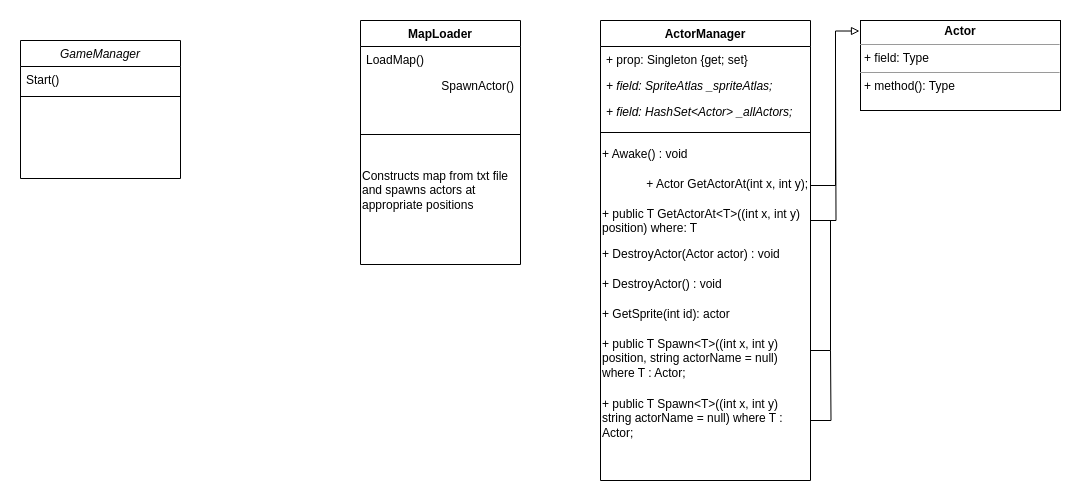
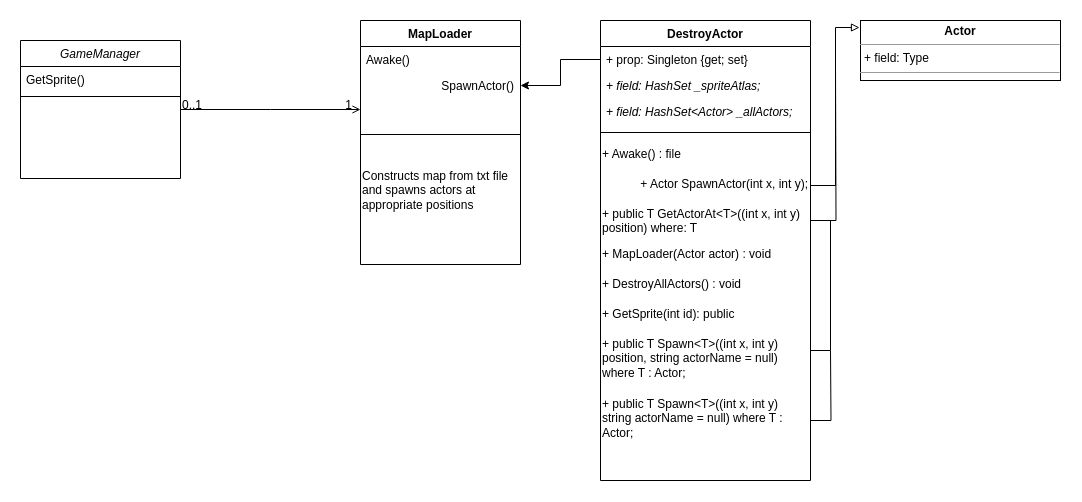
  <mxCell id="0" />
  <mxCell id="1" parent="0" />
  <mxCell id="2" value="GameManager" style="swimlane;fontStyle=2;align=center;verticalAlign=top;childLayout=stackLayout;horizontal=1;startSize=26;horizontalStack=0;resizeParent=1;resizeLast=0;collapsible=1;marginBottom=0;rounded=0;shadow=0;strokeWidth=1;" parent="1" vertex="1"><mxGeometry x="20" y="40" width="160" height="138" as="geometry"><mxRectangle x="230" y="140" width="160" height="26" as="alternateBounds" /></mxGeometry></mxCell>
- <mxCell id="3" value="Start()" style="text;align=left;verticalAlign=top;spacingLeft=4;spacingRight=4;overflow=hidden;rotatable=0;points=[[0,0.5],[1,0.5]];portConstraint=eastwest;" parent="2" vertex="1"><mxGeometry y="26" width="160" height="26" as="geometry" /></mxCell>
+ <mxCell id="3" value="GetSprite()" style="text;align=left;verticalAlign=top;spacingLeft=4;spacingRight=4;overflow=hidden;rotatable=0;points=[[0,0.5],[1,0.5]];portConstraint=eastwest;" parent="2" vertex="1"><mxGeometry y="26" width="160" height="26" as="geometry" /></mxCell>
  <mxCell id="4" value="" style="line;html=1;strokeWidth=1;align=left;verticalAlign=middle;spacingTop=-1;spacingLeft=3;spacingRight=3;rotatable=0;labelPosition=right;points=[];portConstraint=eastwest;" parent="2" vertex="1"><mxGeometry y="52" width="160" height="8" as="geometry" /></mxCell>
  <mxCell id="5" value="MapLoader" style="swimlane;fontStyle=1;align=center;verticalAlign=top;childLayout=stackLayout;horizontal=1;startSize=26;horizontalStack=0;resizeParent=1;resizeLast=0;collapsible=1;marginBottom=0;rounded=0;shadow=0;strokeWidth=1;" parent="1" vertex="1"><mxGeometry x="360" y="20" width="160" height="244" as="geometry"><mxRectangle x="550" y="140" width="160" height="26" as="alternateBounds" /></mxGeometry></mxCell>
- <mxCell id="6" value="LoadMap()" style="text;align=left;verticalAlign=top;spacingLeft=4;spacingRight=4;overflow=hidden;rotatable=0;points=[[0,0.5],[1,0.5]];portConstraint=eastwest;" parent="5" vertex="1"><mxGeometry y="26" width="160" height="26" as="geometry" /></mxCell>
+ <mxCell id="6" value="Awake()" style="text;align=left;verticalAlign=top;spacingLeft=4;spacingRight=4;overflow=hidden;rotatable=0;points=[[0,0.5],[1,0.5]];portConstraint=eastwest;" parent="5" vertex="1"><mxGeometry y="26" width="160" height="26" as="geometry" /></mxCell>
  <mxCell id="7" value="SpawnActor()" style="text;align=right;verticalAlign=top;spacingLeft=4;spacingRight=4;overflow=hidden;rotatable=0;points=[[0,0.5],[1,0.5]];portConstraint=eastwest;rounded=0;shadow=0;html=0;" parent="5" vertex="1"><mxGeometry y="52" width="160" height="26" as="geometry" /></mxCell>
  <mxCell id="8" value="" style="line;html=1;strokeWidth=1;align=left;verticalAlign=middle;spacingTop=-1;spacingLeft=3;spacingRight=3;rotatable=0;labelPosition=right;points=[];portConstraint=eastwest;" parent="5" vertex="1"><mxGeometry y="78" width="160" height="72" as="geometry" /></mxCell>
  <mxCell id="9" value="&lt;div&gt;Constructs map from txt file and spawns actors at appropriate positions&lt;/div&gt;&lt;div&gt;&lt;br&gt;&lt;/div&gt;" style="text;html=1;strokeColor=none;fillColor=none;align=left;verticalAlign=middle;whiteSpace=wrap;rounded=0;" parent="5" vertex="1"><mxGeometry y="150" width="160" height="54" as="geometry" /></mxCell>
- <mxCell id="13" value="ActorManager" style="swimlane;fontStyle=1;align=center;verticalAlign=top;childLayout=stackLayout;horizontal=1;startSize=26;horizontalStack=0;resizeParent=1;resizeLast=0;collapsible=1;marginBottom=0;rounded=0;shadow=0;strokeWidth=1;" parent="1" vertex="1"><mxGeometry x="600" y="20" width="210" height="460" as="geometry"><mxRectangle x="550" y="140" width="160" height="26" as="alternateBounds" /></mxGeometry></mxCell>
+ <mxCell id="10" value="" style="endArrow=open;shadow=0;strokeWidth=1;rounded=0;endFill=1;edgeStyle=elbowEdgeStyle;elbow=vertical;" parent="1" source="2" target="5" edge="1"><mxGeometry x="0.5" y="41" relative="1" as="geometry"><mxPoint x="290" y="182" as="sourcePoint" /><mxPoint x="450" y="182" as="targetPoint" /><mxPoint x="-40" y="32" as="offset" /></mxGeometry></mxCell>
+ <mxCell id="11" value="0..1" style="resizable=0;align=left;verticalAlign=bottom;labelBackgroundColor=none;fontSize=12;" parent="10" connectable="0" vertex="1"><mxGeometry x="-1" relative="1" as="geometry"><mxPoint y="4" as="offset" /></mxGeometry></mxCell>
+ <mxCell id="12" value="1" style="resizable=0;align=right;verticalAlign=bottom;labelBackgroundColor=none;fontSize=12;" parent="10" connectable="0" vertex="1"><mxGeometry x="1" relative="1" as="geometry"><mxPoint x="-7" y="4" as="offset" /></mxGeometry></mxCell>
+ <mxCell id="13" value="DestroyActor" style="swimlane;fontStyle=1;align=center;verticalAlign=top;childLayout=stackLayout;horizontal=1;startSize=26;horizontalStack=0;resizeParent=1;resizeLast=0;collapsible=1;marginBottom=0;rounded=0;shadow=0;strokeWidth=1;" parent="1" vertex="1"><mxGeometry x="600" y="20" width="210" height="460" as="geometry"><mxRectangle x="550" y="140" width="160" height="26" as="alternateBounds" /></mxGeometry></mxCell>
  <mxCell id="14" value="+ prop: Singleton {get; set}" style="text;align=left;verticalAlign=top;spacingLeft=4;spacingRight=4;overflow=hidden;rotatable=0;points=[[0,0.5],[1,0.5]];portConstraint=eastwest;" parent="13" vertex="1"><mxGeometry y="26" width="210" height="26" as="geometry" /></mxCell>
- <mxCell id="15" value="+ field: SpriteAtlas _spriteAtlas;" style="text;align=left;verticalAlign=top;spacingLeft=4;spacingRight=4;overflow=hidden;rotatable=0;points=[[0,0.5],[1,0.5]];portConstraint=eastwest;rounded=0;shadow=0;html=0;fontStyle=2" parent="13" vertex="1"><mxGeometry y="52" width="210" height="26" as="geometry" /></mxCell>
+ <mxCell id="15" value="+ field: HashSet _spriteAtlas;" style="text;align=left;verticalAlign=top;spacingLeft=4;spacingRight=4;overflow=hidden;rotatable=0;points=[[0,0.5],[1,0.5]];portConstraint=eastwest;rounded=0;shadow=0;html=0;fontStyle=2" parent="13" vertex="1"><mxGeometry y="52" width="210" height="26" as="geometry" /></mxCell>
  <mxCell id="16" value="+ field: HashSet&lt;Actor&gt; _allActors;" style="text;align=left;verticalAlign=top;spacingLeft=4;spacingRight=4;overflow=hidden;rotatable=0;points=[[0,0.5],[1,0.5]];portConstraint=eastwest;rounded=0;shadow=0;html=0;fontStyle=2" parent="13" vertex="1"><mxGeometry y="78" width="210" height="26" as="geometry" /></mxCell>
  <mxCell id="17" value="" style="line;html=1;strokeWidth=1;align=left;verticalAlign=middle;spacingTop=-1;spacingLeft=3;spacingRight=3;rotatable=0;labelPosition=right;points=[];portConstraint=eastwest;" parent="13" vertex="1"><mxGeometry y="104" width="210" height="16" as="geometry" /></mxCell>
- <mxCell id="18" value="&lt;div&gt;+ Awake() : void&lt;/div&gt;&lt;div&gt;&lt;br&gt;&lt;/div&gt;" style="text;html=1;strokeColor=none;fillColor=none;align=left;verticalAlign=top;whiteSpace=wrap;rounded=0;" parent="13" vertex="1"><mxGeometry y="120" width="210" height="30" as="geometry" /></mxCell>
- <mxCell id="19" value="&lt;div&gt;&lt;div&gt;+ Actor GetActorAt(int x, int y);&lt;/div&gt;&lt;div&gt;&lt;br&gt;&lt;/div&gt;&lt;/div&gt;" style="text;html=1;strokeColor=none;fillColor=none;align=right;verticalAlign=top;whiteSpace=wrap;rounded=0;" parent="13" vertex="1"><mxGeometry y="150" width="210" height="30" as="geometry" /></mxCell>
+ <mxCell id="18" value="&lt;div&gt;+ Awake() : file&lt;/div&gt;&lt;div&gt;&lt;br&gt;&lt;/div&gt;" style="text;html=1;strokeColor=none;fillColor=none;align=left;verticalAlign=top;whiteSpace=wrap;rounded=0;" parent="13" vertex="1"><mxGeometry y="120" width="210" height="30" as="geometry" /></mxCell>
+ <mxCell id="19" value="&lt;div&gt;&lt;div&gt;+ Actor SpawnActor(int x, int y);&lt;/div&gt;&lt;div&gt;&lt;br&gt;&lt;/div&gt;&lt;/div&gt;" style="text;html=1;strokeColor=none;fillColor=none;align=right;verticalAlign=top;whiteSpace=wrap;rounded=0;" parent="13" vertex="1"><mxGeometry y="150" width="210" height="30" as="geometry" /></mxCell>
  <mxCell id="20" value="&lt;div&gt;+ public T GetActorAt&amp;lt;T&amp;gt;((int x, int y) position) where: T&lt;/div&gt;" style="text;html=1;strokeColor=none;fillColor=none;align=left;verticalAlign=top;whiteSpace=wrap;rounded=0;" parent="13" vertex="1"><mxGeometry y="180" width="210" height="40" as="geometry" /></mxCell>
- <mxCell id="21" value="&lt;div&gt;+ DestroyActor(Actor actor) : void&lt;/div&gt;" style="text;html=1;strokeColor=none;fillColor=none;align=left;verticalAlign=top;whiteSpace=wrap;rounded=0;" parent="13" vertex="1"><mxGeometry y="220" width="210" height="30" as="geometry" /></mxCell>
- <mxCell id="22" value="&lt;div&gt;+ DestroyActor() : void&lt;/div&gt;" style="text;html=1;strokeColor=none;fillColor=none;align=left;verticalAlign=top;whiteSpace=wrap;rounded=0;" parent="13" vertex="1"><mxGeometry y="250" width="210" height="30" as="geometry" /></mxCell>
- <mxCell id="23" value="&lt;div&gt;+ GetSprite(int id): actor&lt;/div&gt;" style="text;html=1;strokeColor=none;fillColor=none;align=left;verticalAlign=top;whiteSpace=wrap;rounded=0;" parent="13" vertex="1"><mxGeometry y="280" width="210" height="30" as="geometry" /></mxCell>
+ <mxCell id="21" value="&lt;div&gt;+ MapLoader(Actor actor) : void&lt;/div&gt;" style="text;html=1;strokeColor=none;fillColor=none;align=left;verticalAlign=top;whiteSpace=wrap;rounded=0;" parent="13" vertex="1"><mxGeometry y="220" width="210" height="30" as="geometry" /></mxCell>
+ <mxCell id="22" value="&lt;div&gt;+ DestroyAllActors() : void&lt;/div&gt;" style="text;html=1;strokeColor=none;fillColor=none;align=left;verticalAlign=top;whiteSpace=wrap;rounded=0;" parent="13" vertex="1"><mxGeometry y="250" width="210" height="30" as="geometry" /></mxCell>
+ <mxCell id="23" value="&lt;div&gt;+ GetSprite(int id): public&lt;/div&gt;" style="text;html=1;strokeColor=none;fillColor=none;align=left;verticalAlign=top;whiteSpace=wrap;rounded=0;" parent="13" vertex="1"><mxGeometry y="280" width="210" height="30" as="geometry" /></mxCell>
  <mxCell id="24" value="+ public T Spawn&amp;lt;T&amp;gt;((int x, int y) position, string actorName = null) where T : Actor;" style="text;html=1;strokeColor=none;fillColor=none;align=left;verticalAlign=top;whiteSpace=wrap;rounded=0;" parent="13" vertex="1"><mxGeometry y="310" width="210" height="60" as="geometry" /></mxCell>
  <mxCell id="25" value="+ public T Spawn&amp;lt;T&amp;gt;((int x, int y) string actorName = null) where T : Actor;" style="text;html=1;strokeColor=none;fillColor=none;align=left;verticalAlign=top;whiteSpace=wrap;rounded=0;" parent="13" vertex="1"><mxGeometry y="370" width="210" height="60" as="geometry" /></mxCell>
- <mxCell id="27" value="&lt;p style=&quot;margin:0px;margin-top:4px;text-align:center;&quot;&gt;&lt;b&gt;Actor&lt;/b&gt;&lt;/p&gt;&lt;hr size=&quot;1&quot;&gt;&lt;p style=&quot;margin:0px;margin-left:4px;&quot;&gt;+ field: Type&lt;/p&gt;&lt;hr size=&quot;1&quot;&gt;&lt;p style=&quot;margin:0px;margin-left:4px;&quot;&gt;+ method(): Type&lt;/p&gt;" style="verticalAlign=top;align=left;overflow=fill;fontSize=12;fontFamily=Helvetica;html=1;" parent="1" vertex="1"><mxGeometry x="860" y="20" width="200" height="90" as="geometry" /></mxCell>
+ <mxCell id="26" style="edgeStyle=orthogonalEdgeStyle;rounded=0;orthogonalLoop=1;jettySize=auto;html=1;entryX=0;entryY=0.5;entryDx=0;entryDy=0;startArrow=classic;startFill=1;endArrow=none;endFill=0;" parent="1" source="7" target="14" edge="1"><mxGeometry relative="1" as="geometry" /></mxCell>
+ <mxCell id="27" value="&lt;p style=&quot;margin:0px;margin-top:4px;text-align:center;&quot;&gt;&lt;b&gt;Actor&lt;/b&gt;&lt;/p&gt;&lt;hr size=&quot;1&quot;&gt;&lt;p style=&quot;margin:0px;margin-left:4px;&quot;&gt;+ field: Type&lt;/p&gt;&lt;hr size=&quot;1&quot;&gt;&lt;p style=&quot;margin:0px;margin-left:4px;&quot;&gt;+ method(): Type&lt;/p&gt;" style="verticalAlign=top;align=left;overflow=fill;fontSize=12;fontFamily=Helvetica;html=1;" parent="1" vertex="1"><mxGeometry x="860" y="20" width="200" height="60" as="geometry" /></mxCell>
  <mxCell id="28" style="edgeStyle=orthogonalEdgeStyle;rounded=0;orthogonalLoop=1;jettySize=auto;html=1;entryX=-0.005;entryY=0.117;entryDx=0;entryDy=0;entryPerimeter=0;startArrow=none;startFill=0;endArrow=block;endFill=0;" parent="1" source="19" target="27" edge="1"><mxGeometry relative="1" as="geometry" /></mxCell>
  <mxCell id="29" style="edgeStyle=orthogonalEdgeStyle;rounded=0;orthogonalLoop=1;jettySize=auto;html=1;startArrow=none;startFill=0;endArrow=none;endFill=0;" parent="1" source="20" edge="1"><mxGeometry relative="1" as="geometry"><mxPoint x="835" y="65" as="targetPoint" /></mxGeometry></mxCell>
  <mxCell id="30" style="edgeStyle=orthogonalEdgeStyle;rounded=0;orthogonalLoop=1;jettySize=auto;html=1;startArrow=none;startFill=0;endArrow=none;endFill=0;" parent="1" source="24" edge="1"><mxGeometry relative="1" as="geometry"><mxPoint x="830" y="220" as="targetPoint" /><Array as="points"><mxPoint x="830" y="350" /></Array></mxGeometry></mxCell>
  <mxCell id="31" style="edgeStyle=orthogonalEdgeStyle;rounded=0;orthogonalLoop=1;jettySize=auto;html=1;exitX=1;exitY=0.5;exitDx=0;exitDy=0;startArrow=none;startFill=0;endArrow=none;endFill=0;" parent="1" source="25" edge="1"><mxGeometry relative="1" as="geometry"><mxPoint x="830" y="350" as="targetPoint" /></mxGeometry></mxCell>
